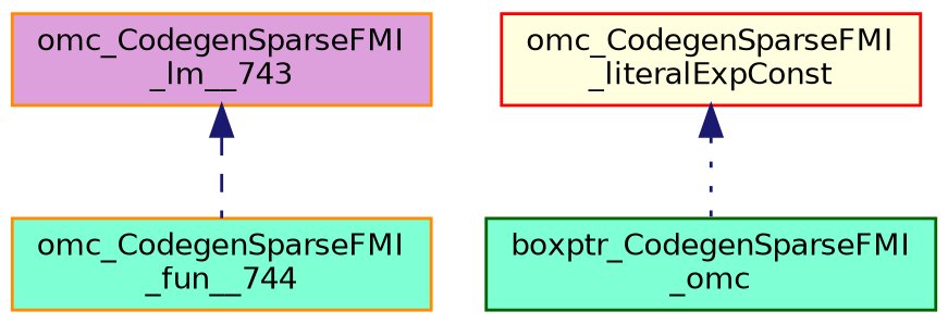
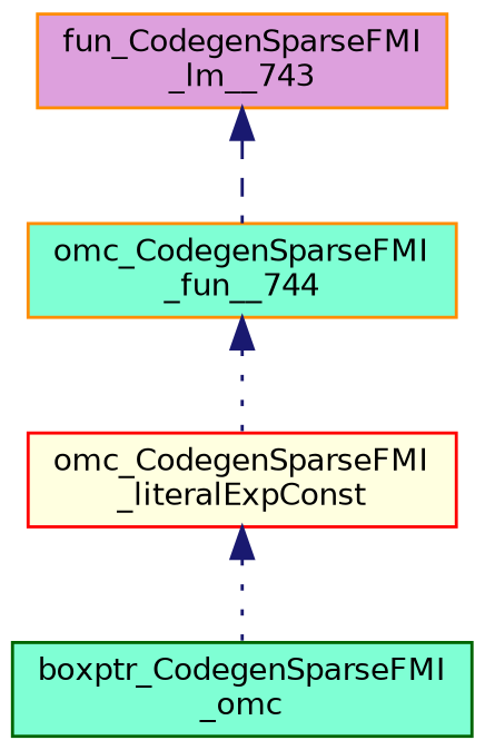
  digraph {
    fontname="DejaVu Sans"
    rankdir=TB
    node [color=darkorange fillcolor=aquamarine fontname="DejaVu Sans" fontsize=10 shape=record style=filled]
    edge [color=midnightblue dir=back fontname="DejaVu Sans" fontsize=10 labelfontname=Helvetica labelfontsize=10 style=dotted]
-   n1 [fillcolor=plum fontcolor=black height=0.2 label="omc_CodegenSparseFMI\l_lm__743" width=0.4]
+   n1 [fillcolor=plum fontcolor=black height=0.2 label="fun_CodegenSparseFMI\l_lm__743" width=0.4]
    n2 [height=0.2 label="omc_CodegenSparseFMI\l_fun__744" width=0.4]
    n3 [color=red fillcolor=lightyellow height=0.2 label="omc_CodegenSparseFMI\l_literalExpConst" width=0.4]
    n4 [color=darkgreen height=0.2 label="boxptr_CodegenSparseFMI\l_omc" width=0.4]
    n1 -> n2 [style=dashed]
+   n2 -> n3
    n3 -> n4
  }
